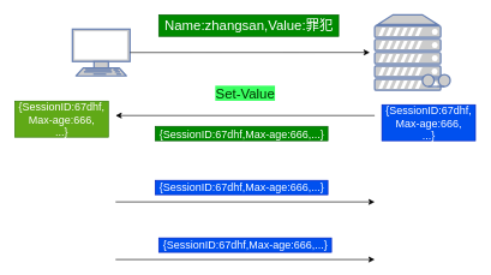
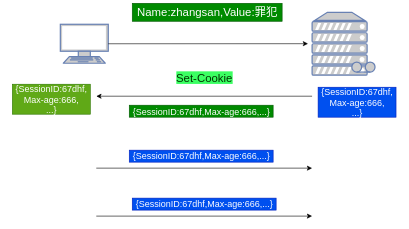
  <mxCell id="0" />
  <mxCell id="1" parent="0" />
  <mxCell id="2" value="" style="fontColor=#0066CC;verticalAlign=top;verticalLabelPosition=bottom;labelPosition=center;align=center;html=1;outlineConnect=0;fillColor=#CCCCCC;strokeColor=#6881B3;gradientColor=none;gradientDirection=north;strokeWidth=2;shape=mxgraph.networks.terminal;" parent="1" vertex="1"><mxGeometry x="100" y="40" width="80" height="65" as="geometry" /></mxCell>
  <mxCell id="3" value="" style="fontColor=#0066CC;verticalAlign=top;verticalLabelPosition=bottom;labelPosition=center;align=center;html=1;outlineConnect=0;fillColor=#CCCCCC;strokeColor=#6881B3;gradientColor=none;gradientDirection=north;strokeWidth=2;shape=mxgraph.networks.tape_storage;" parent="1" vertex="1"><mxGeometry x="520" y="20" width="105" height="105" as="geometry" /></mxCell>
  <mxCell id="4" value="" style="endArrow=classic;html=1;exitX=1;exitY=0.5;exitDx=0;exitDy=0;exitPerimeter=0;entryX=-0.065;entryY=0.499;entryDx=0;entryDy=0;entryPerimeter=0;" parent="1" source="2" target="3" edge="1"><mxGeometry width="50" height="50" relative="1" as="geometry"><mxPoint x="340" y="260" as="sourcePoint" /><mxPoint x="390" y="210" as="targetPoint" /></mxGeometry></mxCell>
  <mxCell id="5" value="" style="endArrow=classic;html=1;fontSize=19;fontColor=#003300;" parent="1" edge="1"><mxGeometry width="50" height="50" relative="1" as="geometry"><mxPoint x="520" y="160" as="sourcePoint" /><mxPoint x="160" y="160" as="targetPoint" /></mxGeometry></mxCell>
- <mxCell id="6" value="&lt;span style=&quot;background-color: rgb(59 , 255 , 98)&quot;&gt;Set-Value&lt;/span&gt;" style="text;html=1;align=center;verticalAlign=middle;resizable=0;points=[];autosize=1;strokeColor=none;fillColor=none;fontSize=19;fontColor=#003300;" parent="1" vertex="1"><mxGeometry x="285" y="115" width="110" height="30" as="geometry" /></mxCell>
- <mxCell id="7" value="Name:zhangsan,Value:罪犯" style="text;html=1;align=center;verticalAlign=middle;resizable=0;points=[];autosize=1;strokeColor=#005700;fillColor=#008a00;fontSize=19;fontColor=#ffffff;" parent="1" vertex="1"><mxGeometry x="220" y="20" width="250" height="30" as="geometry" /></mxCell>
+ <mxCell id="6" value="&lt;span style=&quot;background-color: rgb(59 , 255 , 98)&quot;&gt;Set-Cookie&lt;/span&gt;" style="text;html=1;align=center;verticalAlign=middle;resizable=0;points=[];autosize=1;strokeColor=none;fillColor=none;fontSize=19;fontColor=#003300;" parent="1" vertex="1"><mxGeometry x="285" y="115" width="110" height="30" as="geometry" /></mxCell>
+ <mxCell id="7" value="Name:zhangsan,Value:罪犯" style="text;html=1;align=center;verticalAlign=middle;resizable=0;points=[];autosize=1;strokeColor=#005700;fillColor=#008a00;fontSize=19;fontColor=#ffffff;" parent="1" vertex="1"><mxGeometry x="220" y="5" width="250" height="30" as="geometry" /></mxCell>
  <mxCell id="8" value="" style="endArrow=classic;html=1;fontSize=19;fontColor=#003300;" parent="1" edge="1"><mxGeometry width="50" height="50" relative="1" as="geometry"><mxPoint x="160" y="280" as="sourcePoint" /><mxPoint x="520" y="280" as="targetPoint" /></mxGeometry></mxCell>
  <mxCell id="9" value="" style="endArrow=classic;html=1;fontSize=19;fontColor=#003300;" parent="1" edge="1"><mxGeometry width="50" height="50" relative="1" as="geometry"><mxPoint x="160" y="360" as="sourcePoint" /><mxPoint x="520" y="360" as="targetPoint" /></mxGeometry></mxCell>
  <mxCell id="10" value="&lt;font style=&quot;font-size: 15px&quot;&gt;{SessionID:67dhf,&lt;br&gt;Max-age:666,&lt;br&gt;...}&lt;/font&gt;" style="text;html=1;align=center;verticalAlign=middle;resizable=0;points=[];autosize=1;strokeColor=#001DBC;fillColor=#0050ef;fontColor=#ffffff;" vertex="1" parent="1"><mxGeometry x="530" y="145" width="130" height="50" as="geometry" /></mxCell>
  <mxCell id="11" value="&lt;font style=&quot;font-size: 15px&quot;&gt;{SessionID:67dhf,Max-age:666,...}&lt;/font&gt;" style="text;html=1;align=center;verticalAlign=middle;resizable=0;points=[];autosize=1;strokeColor=#005700;fillColor=#008a00;fontColor=#ffffff;" vertex="1" parent="1"><mxGeometry x="215" y="175" width="240" height="20" as="geometry" /></mxCell>
  <mxCell id="12" value="&lt;font style=&quot;font-size: 15px&quot;&gt;{SessionID:67dhf,&lt;br&gt;Max-age:666,&lt;br&gt;...}&lt;/font&gt;" style="text;html=1;align=center;verticalAlign=middle;resizable=0;points=[];autosize=1;strokeColor=#2D7600;fillColor=#60a917;fontColor=#ffffff;" vertex="1" parent="1"><mxGeometry x="20" y="140" width="130" height="50" as="geometry" /></mxCell>
  <mxCell id="13" value="&lt;font style=&quot;font-size: 15px&quot;&gt;{SessionID:67dhf,Max-age:666,...}&lt;/font&gt;" style="text;html=1;align=center;verticalAlign=middle;resizable=0;points=[];autosize=1;strokeColor=#001DBC;fillColor=#0050ef;fontColor=#ffffff;" vertex="1" parent="1"><mxGeometry x="215" y="250" width="240" height="20" as="geometry" /></mxCell>
  <mxCell id="14" value="&lt;font style=&quot;font-size: 15px&quot;&gt;{SessionID:67dhf,Max-age:666,...}&lt;/font&gt;" style="text;html=1;align=center;verticalAlign=middle;resizable=0;points=[];autosize=1;strokeColor=#001DBC;fillColor=#0050ef;fontColor=#ffffff;" vertex="1" parent="1"><mxGeometry x="220" y="330" width="240" height="20" as="geometry" /></mxCell>
